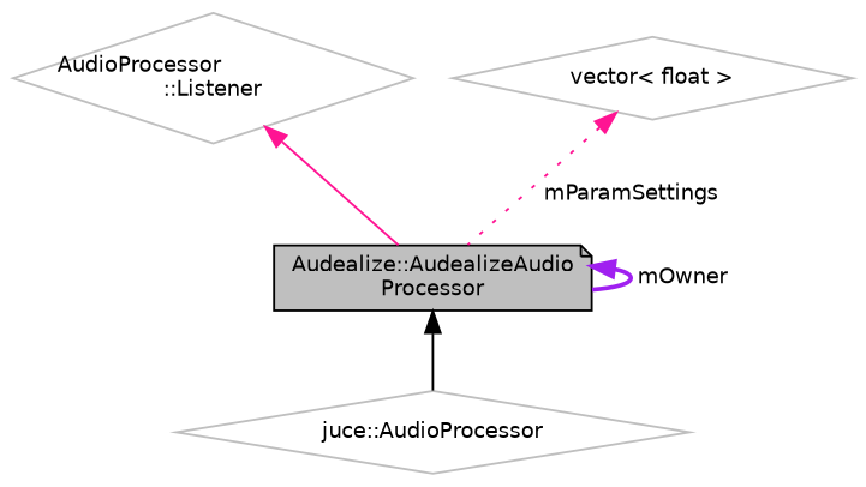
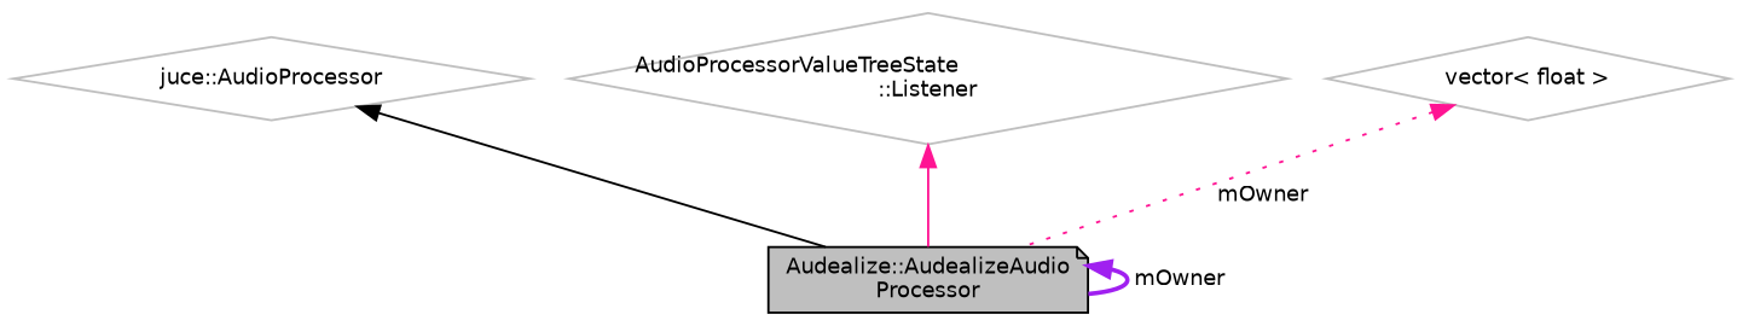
  digraph {
    node [color=grey75 fillcolor=white fontname=Helvetica fontsize=10 shape=diamond style=filled]
    edge [color=deeppink dir=back fontname=Helvetica fontsize=10 labelfontname=Helvetica labelfontsize=10 style=solid]
    n1 [color=black fillcolor=grey75 fontcolor=black height=0.2 label="Audealize::AudealizeAudio\lProcessor" shape=note width=0.4]
    n2 [height=0.2 label="juce::AudioProcessor" width=0.4]
-   n3 [height=0.2 label="AudioProcessor\l::Listener" width=0.4]
+   n3 [height=0.2 label="AudioProcessorValueTreeState\l::Listener" width=0.4]
    n4 [height=0.2 label="vector\< float \>" width=0.4]
    n1 -> n1 [color=purple label=" mOwner" style=bold]
-   n1 -> n2 [color=black]
+   n2 -> n1 [color=black]
    n3 -> n1
-   n4 -> n1 [label=" mParamSettings" style=dotted]
+   n4 -> n1 [label=" mOwner" style=dotted]
  }
